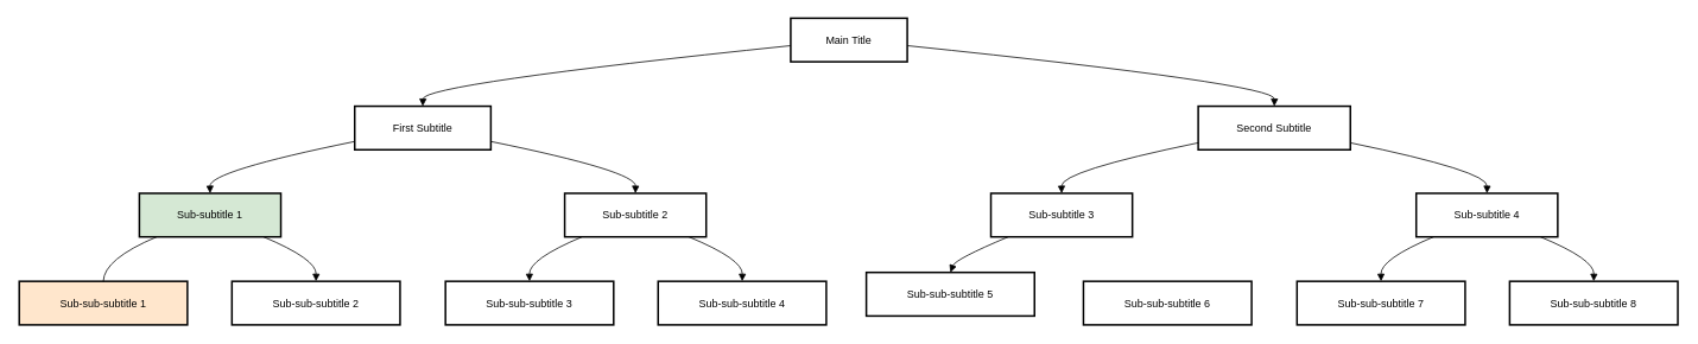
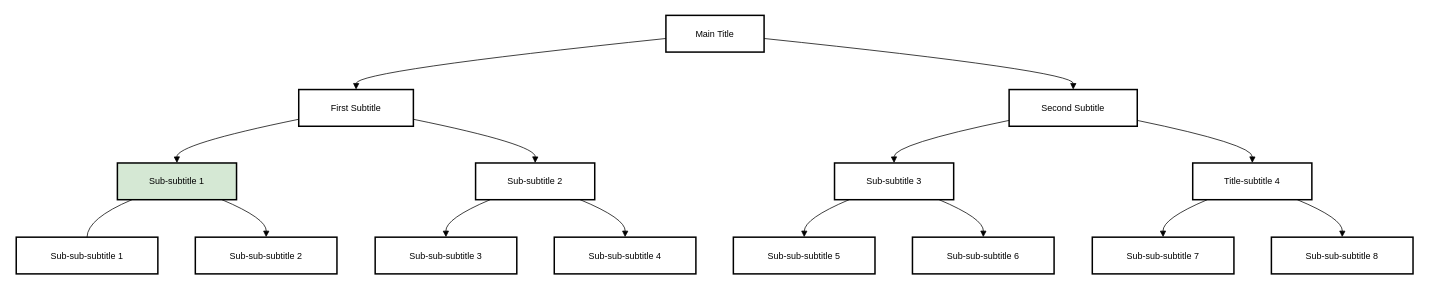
  <mxCell id="0" />
  <mxCell id="1" parent="0" />
  <mxCell id="2" value="Main Title" style="whiteSpace=wrap;strokeWidth=2;" vertex="1" parent="1"><mxGeometry x="887" y="20" width="131" height="49" as="geometry" /></mxCell>
  <mxCell id="3" value="First Subtitle" style="whiteSpace=wrap;strokeWidth=2;" vertex="1" parent="1"><mxGeometry x="397" y="119" width="153" height="49" as="geometry" /></mxCell>
  <mxCell id="4" value="Second Subtitle" style="whiteSpace=wrap;strokeWidth=2;" vertex="1" parent="1"><mxGeometry x="1345" y="119" width="171" height="49" as="geometry" /></mxCell>
  <mxCell id="5" value="Sub-subtitle 1" style="whiteSpace=wrap;strokeWidth=2;fillColor=#d5e8d4;" vertex="1" parent="1"><mxGeometry x="155" y="217" width="159" height="49" as="geometry" /></mxCell>
  <mxCell id="6" value="Sub-subtitle 2" style="whiteSpace=wrap;strokeWidth=2;" vertex="1" parent="1"><mxGeometry x="633" y="217" width="159" height="49" as="geometry" /></mxCell>
  <mxCell id="7" value="Sub-subtitle 3" style="whiteSpace=wrap;strokeWidth=2;" vertex="1" parent="1"><mxGeometry x="1112" y="217" width="159" height="49" as="geometry" /></mxCell>
- <mxCell id="8" value="Sub-subtitle 4" style="whiteSpace=wrap;strokeWidth=2;" vertex="1" parent="1"><mxGeometry x="1590" y="217" width="159" height="49" as="geometry" /></mxCell>
- <mxCell id="9" value="Sub-sub-subtitle 1" style="whiteSpace=wrap;strokeWidth=2;fillColor=#ffe6cc;" vertex="1" parent="1"><mxGeometry x="20" y="316" width="189" height="49" as="geometry" /></mxCell>
+ <mxCell id="8" value="Title-subtitle 4" style="whiteSpace=wrap;strokeWidth=2;" vertex="1" parent="1"><mxGeometry x="1590" y="217" width="159" height="49" as="geometry" /></mxCell>
+ <mxCell id="9" value="Sub-sub-subtitle 1" style="whiteSpace=wrap;strokeWidth=2;" vertex="1" parent="1"><mxGeometry x="20" y="316" width="189" height="49" as="geometry" /></mxCell>
  <mxCell id="10" value="Sub-sub-subtitle 2" style="whiteSpace=wrap;strokeWidth=2;" vertex="1" parent="1"><mxGeometry x="259" y="316" width="189" height="49" as="geometry" /></mxCell>
  <mxCell id="11" value="Sub-sub-subtitle 3" style="whiteSpace=wrap;strokeWidth=2;" vertex="1" parent="1"><mxGeometry x="499" y="316" width="189" height="49" as="geometry" /></mxCell>
  <mxCell id="12" value="Sub-sub-subtitle 4" style="whiteSpace=wrap;strokeWidth=2;" vertex="1" parent="1"><mxGeometry x="738" y="316" width="189" height="49" as="geometry" /></mxCell>
- <mxCell id="13" value="Sub-sub-subtitle 5" style="whiteSpace=wrap;strokeWidth=2;" vertex="1" parent="1"><mxGeometry x="972" y="306" width="189" height="49" as="geometry" /></mxCell>
+ <mxCell id="13" value="Sub-sub-subtitle 5" style="whiteSpace=wrap;strokeWidth=2;" vertex="1" parent="1"><mxGeometry x="977" y="316" width="189" height="49" as="geometry" /></mxCell>
  <mxCell id="14" value="Sub-sub-subtitle 6" style="whiteSpace=wrap;strokeWidth=2;" vertex="1" parent="1"><mxGeometry x="1216" y="316" width="189" height="49" as="geometry" /></mxCell>
  <mxCell id="15" value="Sub-sub-subtitle 7" style="whiteSpace=wrap;strokeWidth=2;" vertex="1" parent="1"><mxGeometry x="1456" y="316" width="189" height="49" as="geometry" /></mxCell>
  <mxCell id="16" value="Sub-sub-subtitle 8" style="whiteSpace=wrap;strokeWidth=2;" vertex="1" parent="1"><mxGeometry x="1695" y="316" width="189" height="49" as="geometry" /></mxCell>
  <mxCell id="17" value="" style="curved=1;startArrow=none;endArrow=block;exitX=0;exitY=0.63;entryX=0.5;entryY=-0.01;" edge="1" parent="1" source="2" target="3"><mxGeometry relative="1" as="geometry"><Array as="points"><mxPoint x="474" y="94" /></Array></mxGeometry></mxCell>
  <mxCell id="18" value="" style="curved=1;startArrow=none;endArrow=block;exitX=1;exitY=0.63;entryX=0.5;entryY=-0.01;" edge="1" parent="1" source="2" target="4"><mxGeometry relative="1" as="geometry"><Array as="points"><mxPoint x="1431" y="94" /></Array></mxGeometry></mxCell>
  <mxCell id="19" value="" style="curved=1;startArrow=none;endArrow=block;exitX=0;exitY=0.81;entryX=0.5;entryY=0;" edge="1" parent="1" source="3" target="5"><mxGeometry relative="1" as="geometry"><Array as="points"><mxPoint x="234" y="192" /></Array></mxGeometry></mxCell>
  <mxCell id="20" value="" style="curved=1;startArrow=none;endArrow=block;exitX=1;exitY=0.81;entryX=0.5;entryY=0;" edge="1" parent="1" source="3" target="6"><mxGeometry relative="1" as="geometry"><Array as="points"><mxPoint x="713" y="192" /></Array></mxGeometry></mxCell>
  <mxCell id="21" value="" style="curved=1;startArrow=none;endArrow=block;exitX=0;exitY=0.84;entryX=0.5;entryY=0;" edge="1" parent="1" source="4" target="7"><mxGeometry relative="1" as="geometry"><Array as="points"><mxPoint x="1191" y="192" /></Array></mxGeometry></mxCell>
  <mxCell id="22" value="" style="curved=1;startArrow=none;endArrow=block;exitX=1;exitY=0.84;entryX=0.5;entryY=0;" edge="1" parent="1" source="4" target="8"><mxGeometry relative="1" as="geometry"><Array as="points"><mxPoint x="1670" y="192" /></Array></mxGeometry></mxCell>
  <mxCell id="23" value="" style="curved=1;startArrow=none;endArrow=none;exitX=0.13;exitY=0.99;entryX=0.5;entryY=-0.01;" edge="1" parent="1" source="5" target="9"><mxGeometry relative="1" as="geometry"><Array as="points"><mxPoint x="115" y="291" /></Array></mxGeometry></mxCell>
  <mxCell id="24" value="" style="curved=1;startArrow=none;endArrow=block;exitX=0.87;exitY=0.99;entryX=0.5;entryY=-0.01;" edge="1" parent="1" source="5" target="10"><mxGeometry relative="1" as="geometry"><Array as="points"><mxPoint x="354" y="291" /></Array></mxGeometry></mxCell>
  <mxCell id="25" value="" style="curved=1;startArrow=none;endArrow=block;exitX=0.13;exitY=0.99;entryX=0.5;entryY=-0.01;" edge="1" parent="1" source="6" target="11"><mxGeometry relative="1" as="geometry"><Array as="points"><mxPoint x="593" y="291" /></Array></mxGeometry></mxCell>
  <mxCell id="26" value="" style="curved=1;startArrow=none;endArrow=block;exitX=0.87;exitY=0.99;entryX=0.5;entryY=-0.01;" edge="1" parent="1" source="6" target="12"><mxGeometry relative="1" as="geometry"><Array as="points"><mxPoint x="833" y="291" /></Array></mxGeometry></mxCell>
  <mxCell id="27" value="" style="curved=1;startArrow=none;endArrow=block;exitX=0.13;exitY=0.99;entryX=0.5;entryY=-0.01;" edge="1" parent="1" source="7" target="13"><mxGeometry relative="1" as="geometry"><Array as="points"><mxPoint x="1072" y="291" /></Array></mxGeometry></mxCell>
+ <mxCell id="28" value="" style="curved=1;startArrow=none;endArrow=block;exitX=0.87;exitY=0.99;entryX=0.5;entryY=-0.01;" edge="1" parent="1" source="7" target="14"><mxGeometry relative="1" as="geometry"><Array as="points"><mxPoint x="1311" y="291" /></Array></mxGeometry></mxCell>
  <mxCell id="29" value="" style="curved=1;startArrow=none;endArrow=block;exitX=0.13;exitY=0.99;entryX=0.5;entryY=-0.01;" edge="1" parent="1" source="8" target="15"><mxGeometry relative="1" as="geometry"><Array as="points"><mxPoint x="1550" y="291" /></Array></mxGeometry></mxCell>
  <mxCell id="30" value="" style="curved=1;startArrow=none;endArrow=block;exitX=0.87;exitY=0.99;entryX=0.5;entryY=-0.01;" edge="1" parent="1" source="8" target="16"><mxGeometry relative="1" as="geometry"><Array as="points"><mxPoint x="1790" y="291" /></Array></mxGeometry></mxCell>
